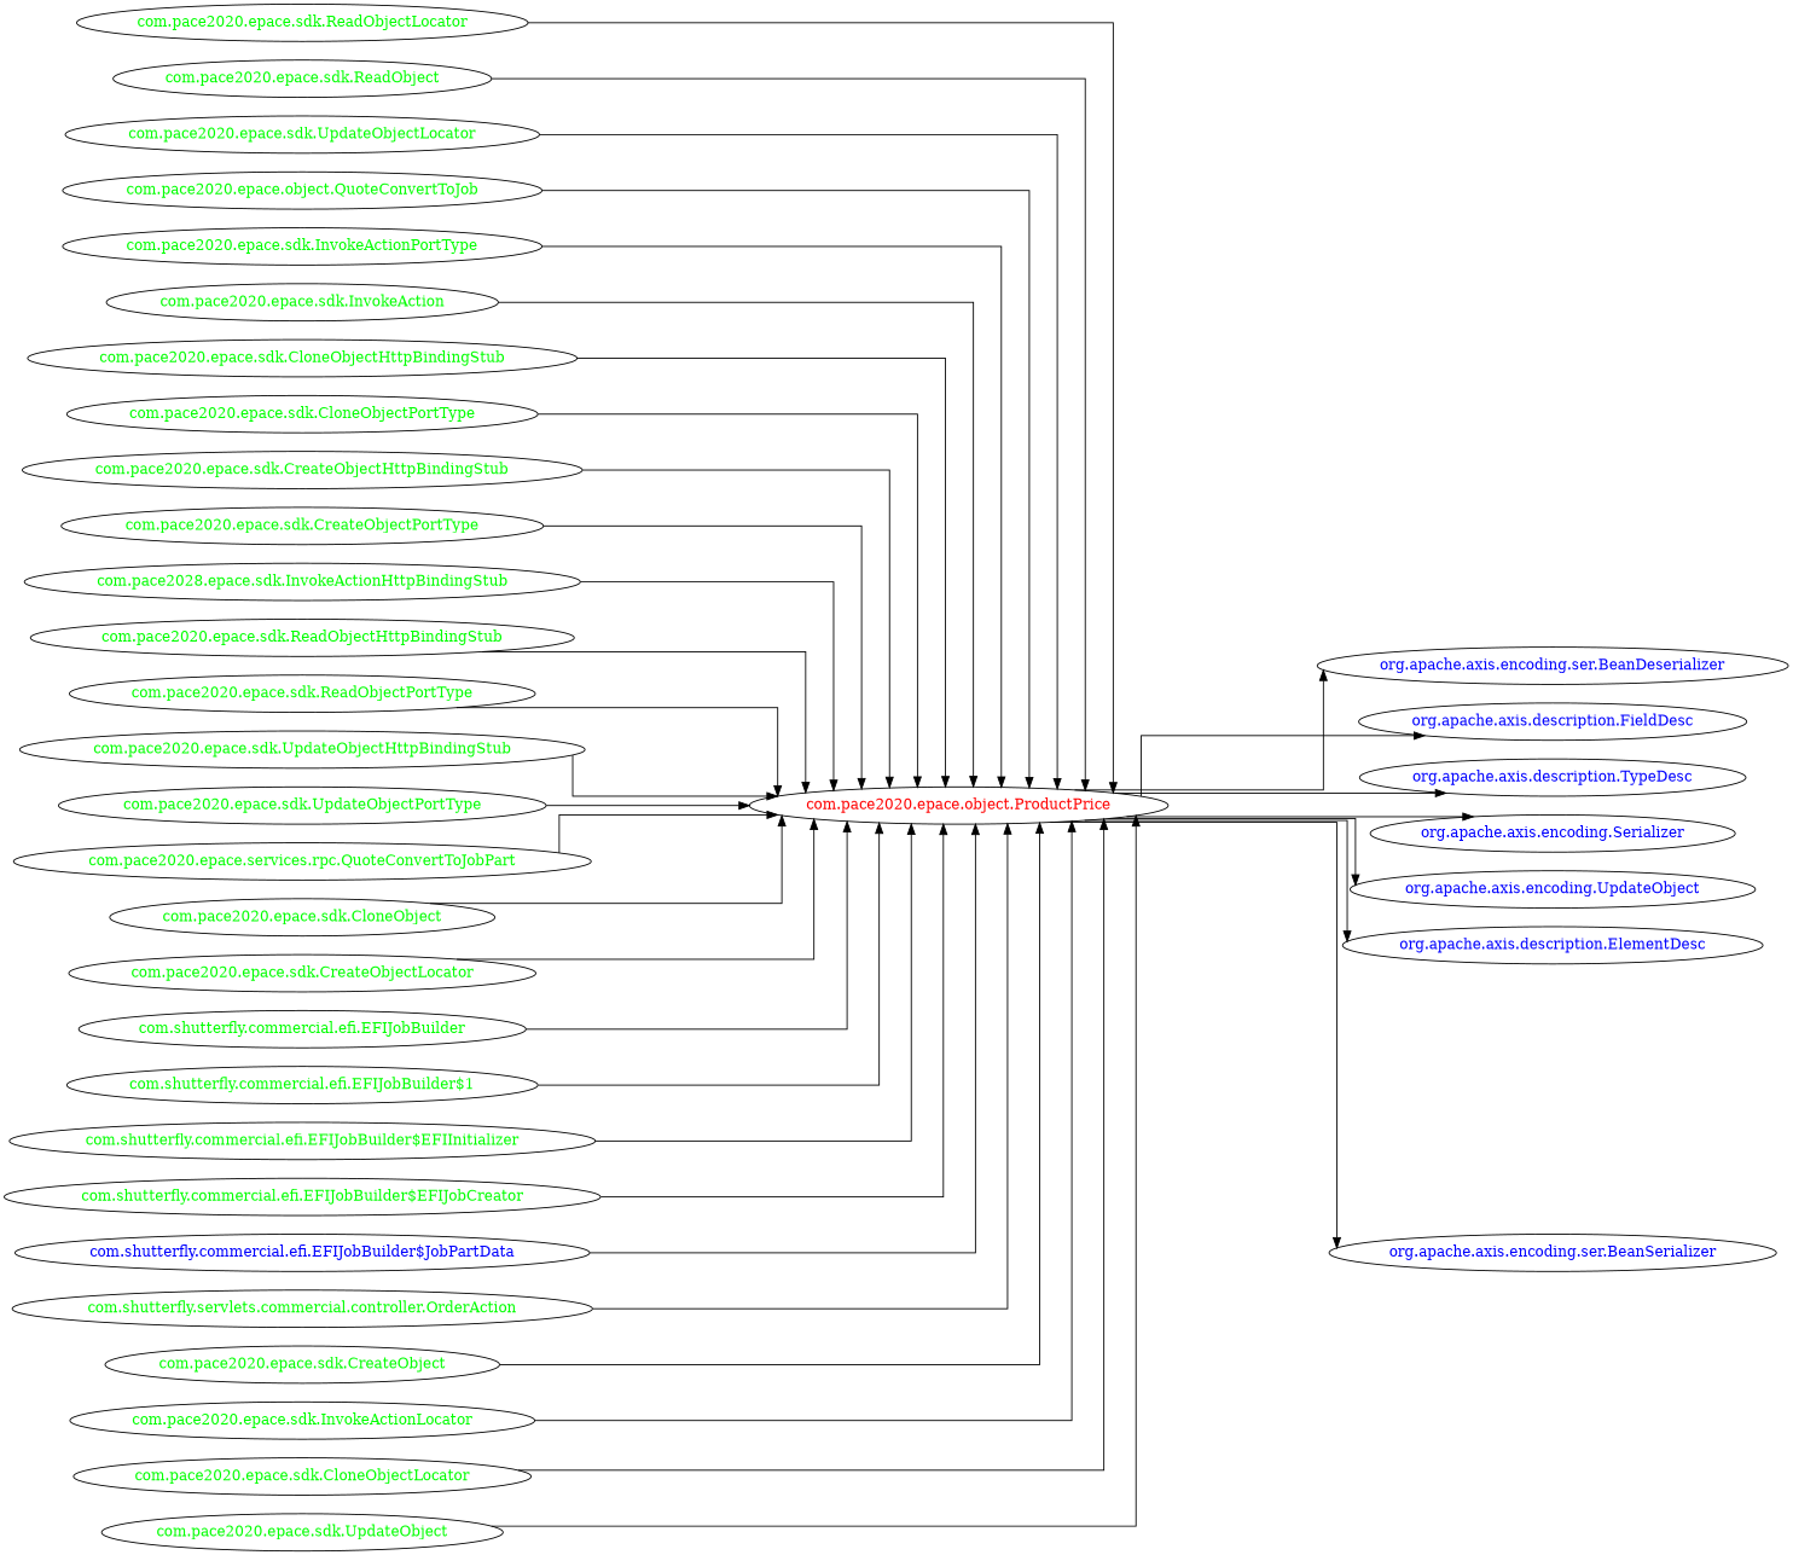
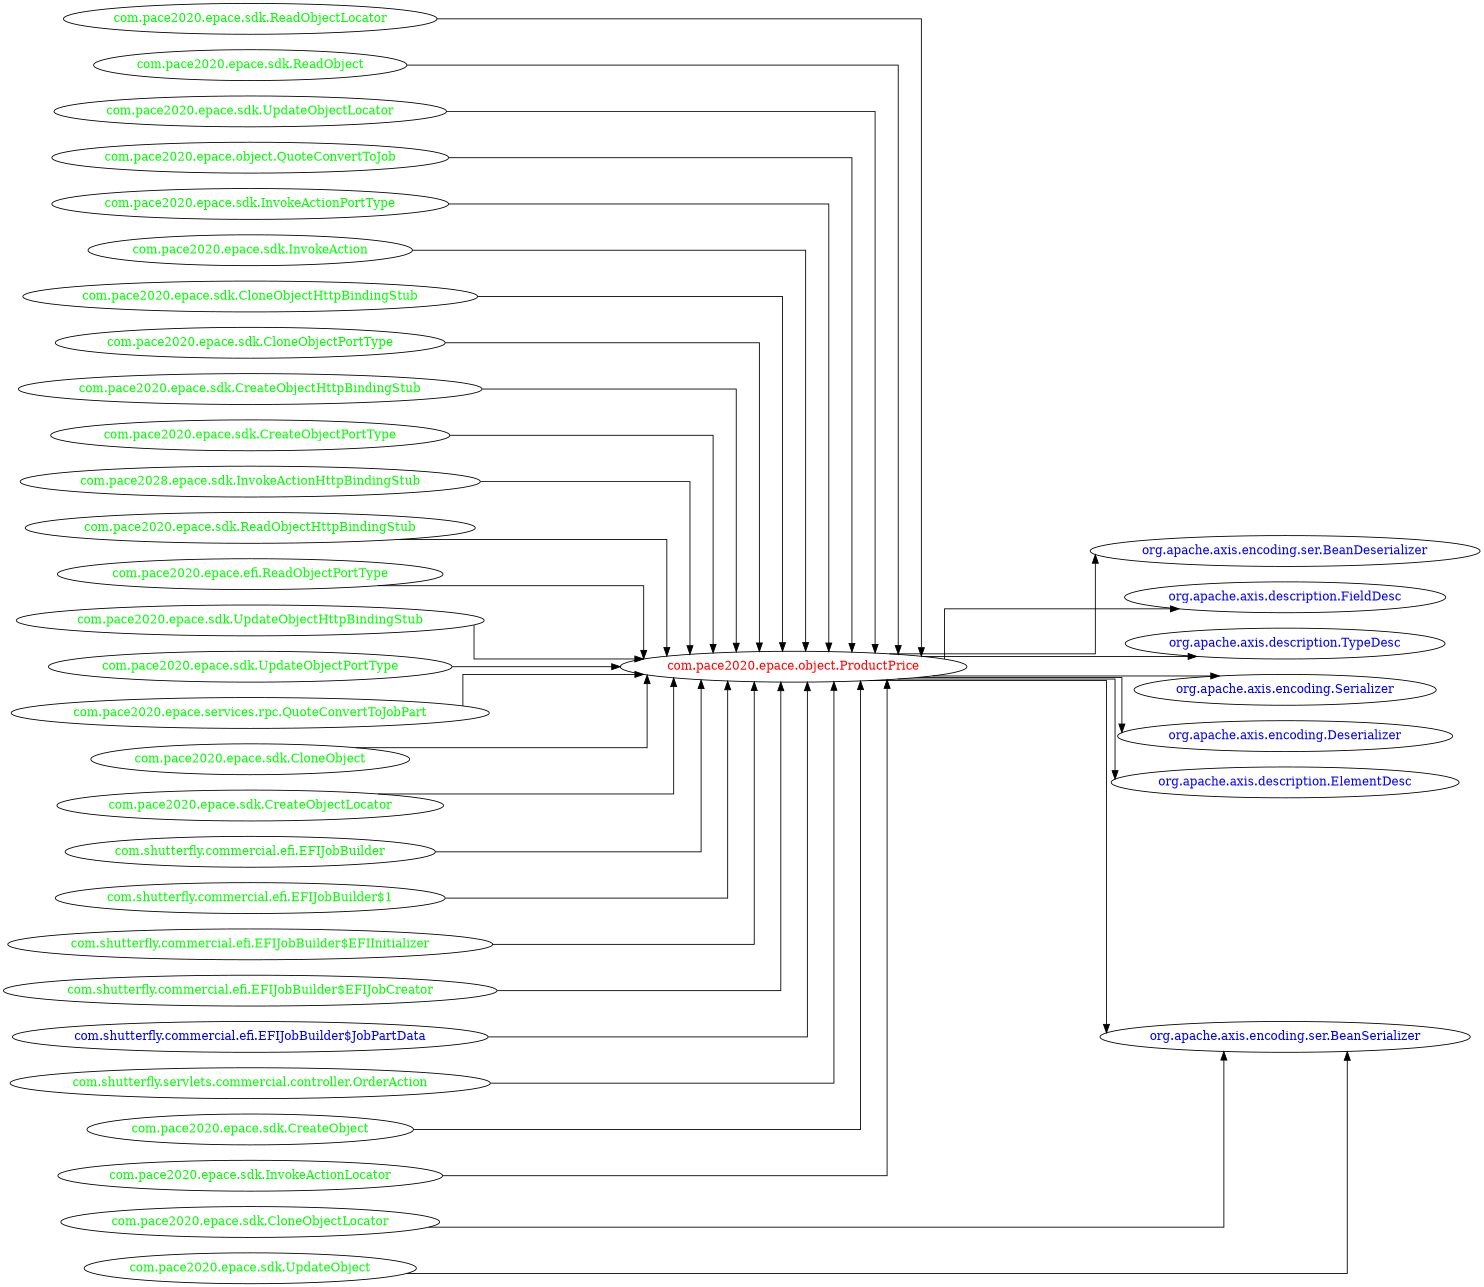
  digraph {
    concentrate=true
    rankdir=LR
    ranksep=2.0
    splines=ortho
    node [fontcolor=green]
    "com.pace2020.epace.object.ProductPrice" [fontcolor=red]
    "org.apache.axis.description.TypeDesc" [fontcolor=blue]
    "org.apache.axis.encoding.Serializer" [fontcolor=blue]
-   "org.apache.axis.encoding.Deserializer" [fontcolor=blue label="org.apache.axis.encoding.UpdateObject"]
+   "org.apache.axis.encoding.Deserializer" [fontcolor=blue]
    "org.apache.axis.description.ElementDesc" [fontcolor=blue]
    "org.apache.axis.encoding.ser.BeanSerializer" [fontcolor=blue]
    "org.apache.axis.encoding.ser.BeanDeserializer" [fontcolor=blue]
    "org.apache.axis.description.FieldDesc" [fontcolor=blue]
    "com.pace2020.epace.sdk.CloneObjectHttpBindingStub"
    "com.pace2020.epace.sdk.CloneObjectPortType"
    "com.pace2020.epace.sdk.CreateObjectHttpBindingStub"
    "com.pace2020.epace.sdk.CreateObjectPortType"
    n13 [label="com.pace2028.epace.sdk.InvokeActionHttpBindingStub"]
    "com.pace2020.epace.sdk.ReadObjectHttpBindingStub"
-   "com.pace2020.epace.sdk.ReadObjectPortType"
+   "com.pace2020.epace.sdk.ReadObjectPortType" [label="com.pace2020.epace.efi.ReadObjectPortType"]
    "com.pace2020.epace.sdk.UpdateObjectHttpBindingStub"
    "com.pace2020.epace.sdk.UpdateObjectPortType"
    "com.pace2020.epace.services.rpc.QuoteConvertToJobPart"
    "com.pace2020.epace.sdk.CloneObjectLocator"
    "com.pace2020.epace.sdk.CloneObject"
    "com.pace2020.epace.sdk.CreateObjectLocator"
    "com.shutterfly.commercial.efi.EFIJobBuilder"
    "com.shutterfly.commercial.efi.EFIJobBuilder$1"
    "com.shutterfly.commercial.efi.EFIJobBuilder$EFIInitializer"
    "com.shutterfly.commercial.efi.EFIJobBuilder$EFIJobCreator"
    "com.shutterfly.commercial.efi.EFIJobBuilder$JobPartData" [fontcolor=blue]
    "com.shutterfly.servlets.commercial.controller.OrderAction"
    "com.pace2020.epace.sdk.CreateObject"
    "com.pace2020.epace.sdk.InvokeActionLocator"
    "com.pace2020.epace.sdk.ReadObjectLocator"
    "com.pace2020.epace.sdk.ReadObject"
    "com.pace2020.epace.sdk.UpdateObjectLocator"
    "com.pace2020.epace.sdk.UpdateObject"
    "com.pace2020.epace.object.QuoteConvertToJob"
    "com.pace2020.epace.sdk.InvokeActionPortType"
    "com.pace2020.epace.sdk.InvokeAction"
    "com.pace2020.epace.object.ProductPrice" -> "org.apache.axis.description.TypeDesc"
    "com.pace2020.epace.object.ProductPrice" -> "org.apache.axis.encoding.Serializer"
    "com.pace2020.epace.object.ProductPrice" -> "org.apache.axis.encoding.Deserializer"
    "com.pace2020.epace.object.ProductPrice" -> "org.apache.axis.description.ElementDesc"
    "com.pace2020.epace.object.ProductPrice" -> "org.apache.axis.encoding.ser.BeanSerializer"
    "com.pace2020.epace.object.ProductPrice" -> "org.apache.axis.encoding.ser.BeanDeserializer"
    "com.pace2020.epace.object.ProductPrice" -> "org.apache.axis.description.FieldDesc"
    "com.pace2020.epace.sdk.CloneObjectHttpBindingStub" -> "com.pace2020.epace.object.ProductPrice"
    "com.pace2020.epace.sdk.CloneObjectPortType" -> "com.pace2020.epace.object.ProductPrice"
    "com.pace2020.epace.sdk.CreateObjectHttpBindingStub" -> "com.pace2020.epace.object.ProductPrice"
    "com.pace2020.epace.sdk.CreateObjectPortType" -> "com.pace2020.epace.object.ProductPrice"
    n13 -> "com.pace2020.epace.object.ProductPrice"
    "com.pace2020.epace.sdk.ReadObjectHttpBindingStub" -> "com.pace2020.epace.object.ProductPrice"
    "com.pace2020.epace.sdk.ReadObjectPortType" -> "com.pace2020.epace.object.ProductPrice"
    "com.pace2020.epace.sdk.UpdateObjectHttpBindingStub" -> "com.pace2020.epace.object.ProductPrice"
    "com.pace2020.epace.sdk.UpdateObjectPortType" -> "com.pace2020.epace.object.ProductPrice"
    "com.pace2020.epace.services.rpc.QuoteConvertToJobPart" -> "com.pace2020.epace.object.ProductPrice"
-   "com.pace2020.epace.sdk.CloneObjectLocator" -> "com.pace2020.epace.object.ProductPrice"
+   "com.pace2020.epace.sdk.CloneObjectLocator" -> "org.apache.axis.encoding.ser.BeanSerializer"
    "com.pace2020.epace.sdk.CloneObject" -> "com.pace2020.epace.object.ProductPrice"
    "com.pace2020.epace.sdk.CreateObjectLocator" -> "com.pace2020.epace.object.ProductPrice"
    "com.shutterfly.commercial.efi.EFIJobBuilder" -> "com.pace2020.epace.object.ProductPrice"
    "com.shutterfly.commercial.efi.EFIJobBuilder$1" -> "com.pace2020.epace.object.ProductPrice"
    "com.shutterfly.commercial.efi.EFIJobBuilder$EFIInitializer" -> "com.pace2020.epace.object.ProductPrice"
    "com.shutterfly.commercial.efi.EFIJobBuilder$EFIJobCreator" -> "com.pace2020.epace.object.ProductPrice"
    "com.shutterfly.commercial.efi.EFIJobBuilder$JobPartData" -> "com.pace2020.epace.object.ProductPrice"
    "com.shutterfly.servlets.commercial.controller.OrderAction" -> "com.pace2020.epace.object.ProductPrice"
    "com.pace2020.epace.sdk.CreateObject" -> "com.pace2020.epace.object.ProductPrice"
    "com.pace2020.epace.sdk.InvokeActionLocator" -> "com.pace2020.epace.object.ProductPrice"
    "com.pace2020.epace.sdk.ReadObjectLocator" -> "com.pace2020.epace.object.ProductPrice"
    "com.pace2020.epace.sdk.ReadObject" -> "com.pace2020.epace.object.ProductPrice"
    "com.pace2020.epace.sdk.UpdateObjectLocator" -> "com.pace2020.epace.object.ProductPrice"
-   "com.pace2020.epace.sdk.UpdateObject" -> "com.pace2020.epace.object.ProductPrice"
+   "com.pace2020.epace.sdk.UpdateObject" -> "org.apache.axis.encoding.ser.BeanSerializer"
    "com.pace2020.epace.object.QuoteConvertToJob" -> "com.pace2020.epace.object.ProductPrice"
    "com.pace2020.epace.sdk.InvokeActionPortType" -> "com.pace2020.epace.object.ProductPrice"
    "com.pace2020.epace.sdk.InvokeAction" -> "com.pace2020.epace.object.ProductPrice"
  }
